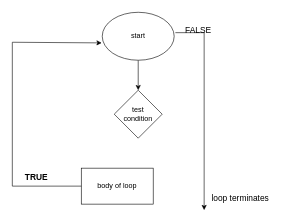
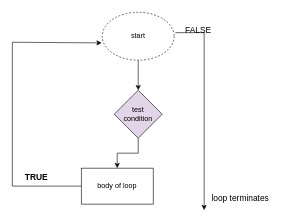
  <mxCell id="0" />
  <mxCell id="1" parent="0" />
  <mxCell id="2" style="edgeStyle=orthogonalEdgeStyle;rounded=0;orthogonalLoop=1;jettySize=auto;html=1;entryX=0.5;entryY=0;entryDx=0;entryDy=0;" edge="1" parent="1" source="3" target="5"><mxGeometry relative="1" as="geometry" /></mxCell>
- <mxCell id="3" value="start" style="ellipse;whiteSpace=wrap;html=1;" vertex="1" parent="1"><mxGeometry x="170" y="20" width="120" height="80" as="geometry" /></mxCell>
- <mxCell id="5" value="test&lt;br&gt;condition" style="rhombus;whiteSpace=wrap;html=1;" vertex="1" parent="1"><mxGeometry x="190" y="150" width="80" height="80" as="geometry" /></mxCell>
+ <mxCell id="3" value="start" style="ellipse;whiteSpace=wrap;html=1;dashed=1;" vertex="1" parent="1"><mxGeometry x="170" y="20" width="120" height="80" as="geometry" /></mxCell>
+ <mxCell id="4" style="edgeStyle=orthogonalEdgeStyle;rounded=0;orthogonalLoop=1;jettySize=auto;html=1;entryX=0.5;entryY=0;entryDx=0;entryDy=0;" edge="1" parent="1" source="5" target="6"><mxGeometry relative="1" as="geometry" /></mxCell>
+ <mxCell id="5" value="test&lt;br&gt;condition" style="rhombus;whiteSpace=wrap;html=1;fillColor=#e1d5e7;" vertex="1" parent="1"><mxGeometry x="190" y="150" width="80" height="80" as="geometry" /></mxCell>
  <mxCell id="6" value="body of loop" style="rounded=0;whiteSpace=wrap;html=1;" vertex="1" parent="1"><mxGeometry x="135" y="280" width="120" height="60" as="geometry" /></mxCell>
  <mxCell id="7" value="" style="endArrow=classic;html=1;rounded=0;exitX=0;exitY=0.5;exitDx=0;exitDy=0;entryX=-0.008;entryY=0.638;entryDx=0;entryDy=0;entryPerimeter=0;" edge="1" parent="1" source="6" target="3"><mxGeometry width="50" height="50" relative="1" as="geometry"><mxPoint x="220" y="200" as="sourcePoint" /><mxPoint x="20" y="70" as="targetPoint" /><Array as="points"><mxPoint x="20" y="310" /><mxPoint x="20" y="70" /></Array></mxGeometry></mxCell>
  <mxCell id="8" value="TRUE" style="text;html=1;align=center;verticalAlign=middle;resizable=0;points=[];autosize=1;strokeColor=none;fillColor=none;fontStyle=1;fontSize=14;" vertex="1" parent="1"><mxGeometry x="30" y="280" width="60" height="30" as="geometry" /></mxCell>
  <mxCell id="9" value="" style="endArrow=classic;html=1;rounded=0;fontSize=14;exitX=1.017;exitY=0.425;exitDx=0;exitDy=0;exitPerimeter=0;" edge="1" parent="1" source="3"><mxGeometry width="50" height="50" relative="1" as="geometry"><mxPoint x="220" y="200" as="sourcePoint" /><mxPoint x="340" y="350" as="targetPoint" /><Array as="points"><mxPoint x="340" y="54" /></Array></mxGeometry></mxCell>
  <mxCell id="10" value="FALSE" style="text;html=1;align=center;verticalAlign=middle;resizable=0;points=[];autosize=1;strokeColor=none;fillColor=none;fontSize=14;" vertex="1" parent="1"><mxGeometry x="295" y="35" width="70" height="30" as="geometry" /></mxCell>
  <mxCell id="11" value="loop terminates" style="text;html=1;align=center;verticalAlign=middle;resizable=0;points=[];autosize=1;strokeColor=none;fillColor=none;fontSize=14;" vertex="1" parent="1"><mxGeometry x="340" y="315" width="120" height="30" as="geometry" /></mxCell>
